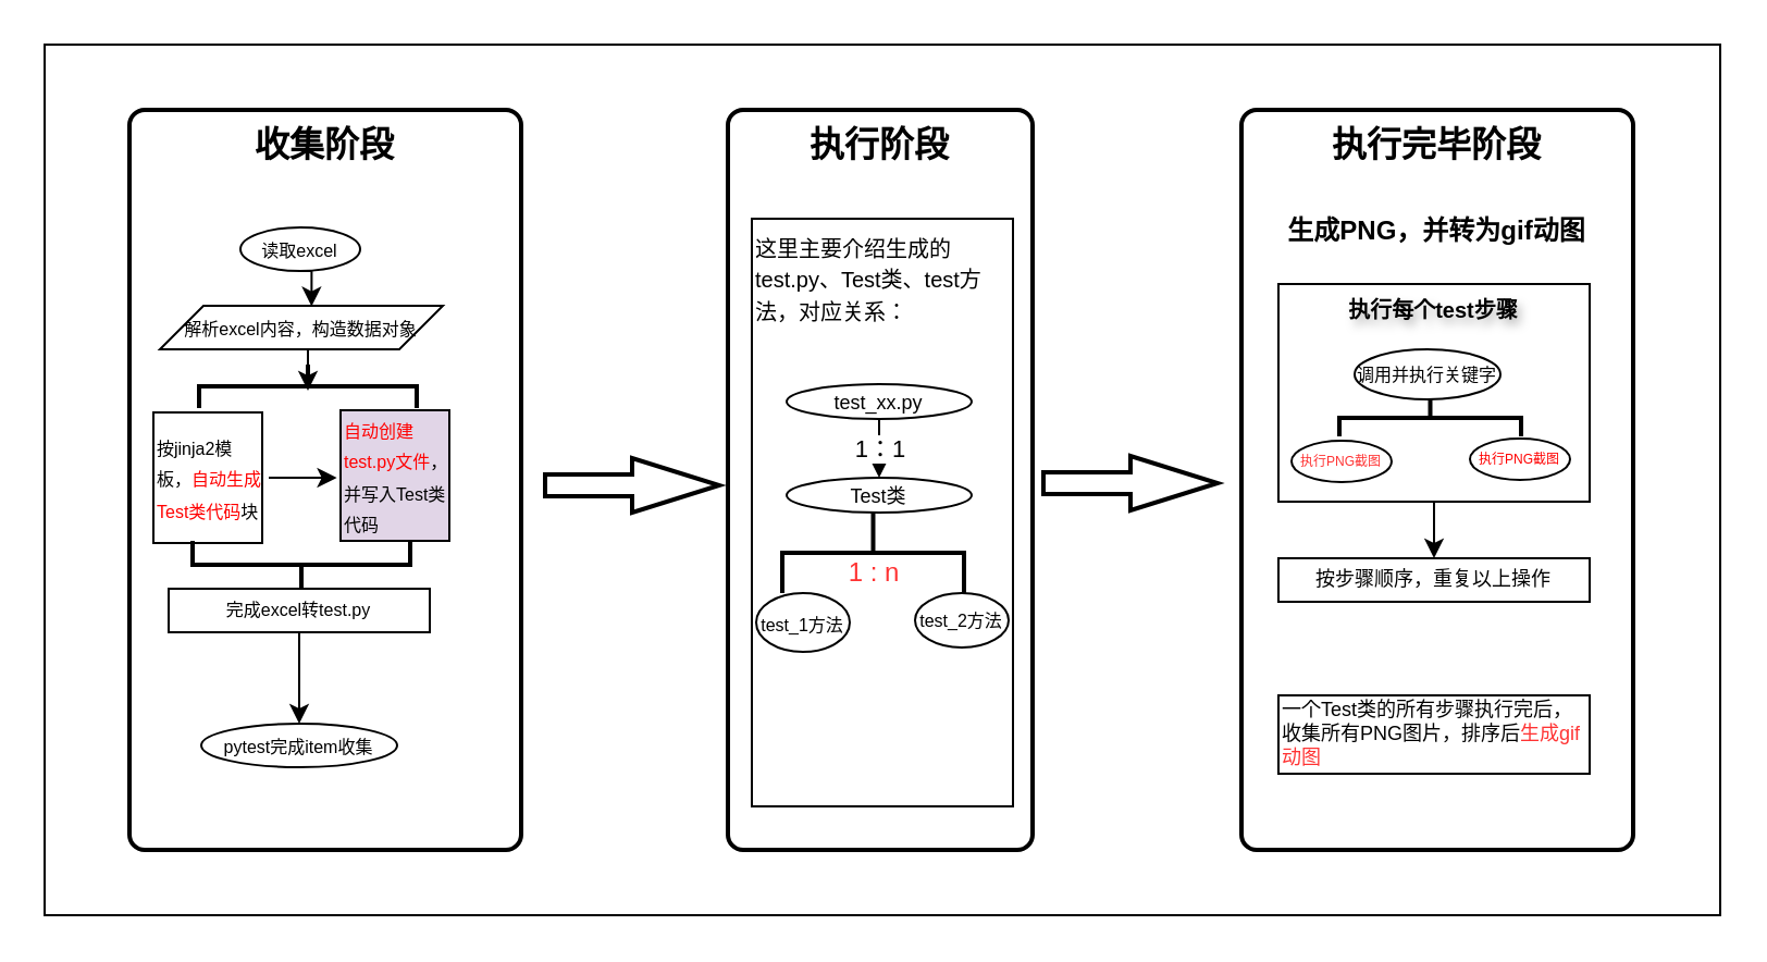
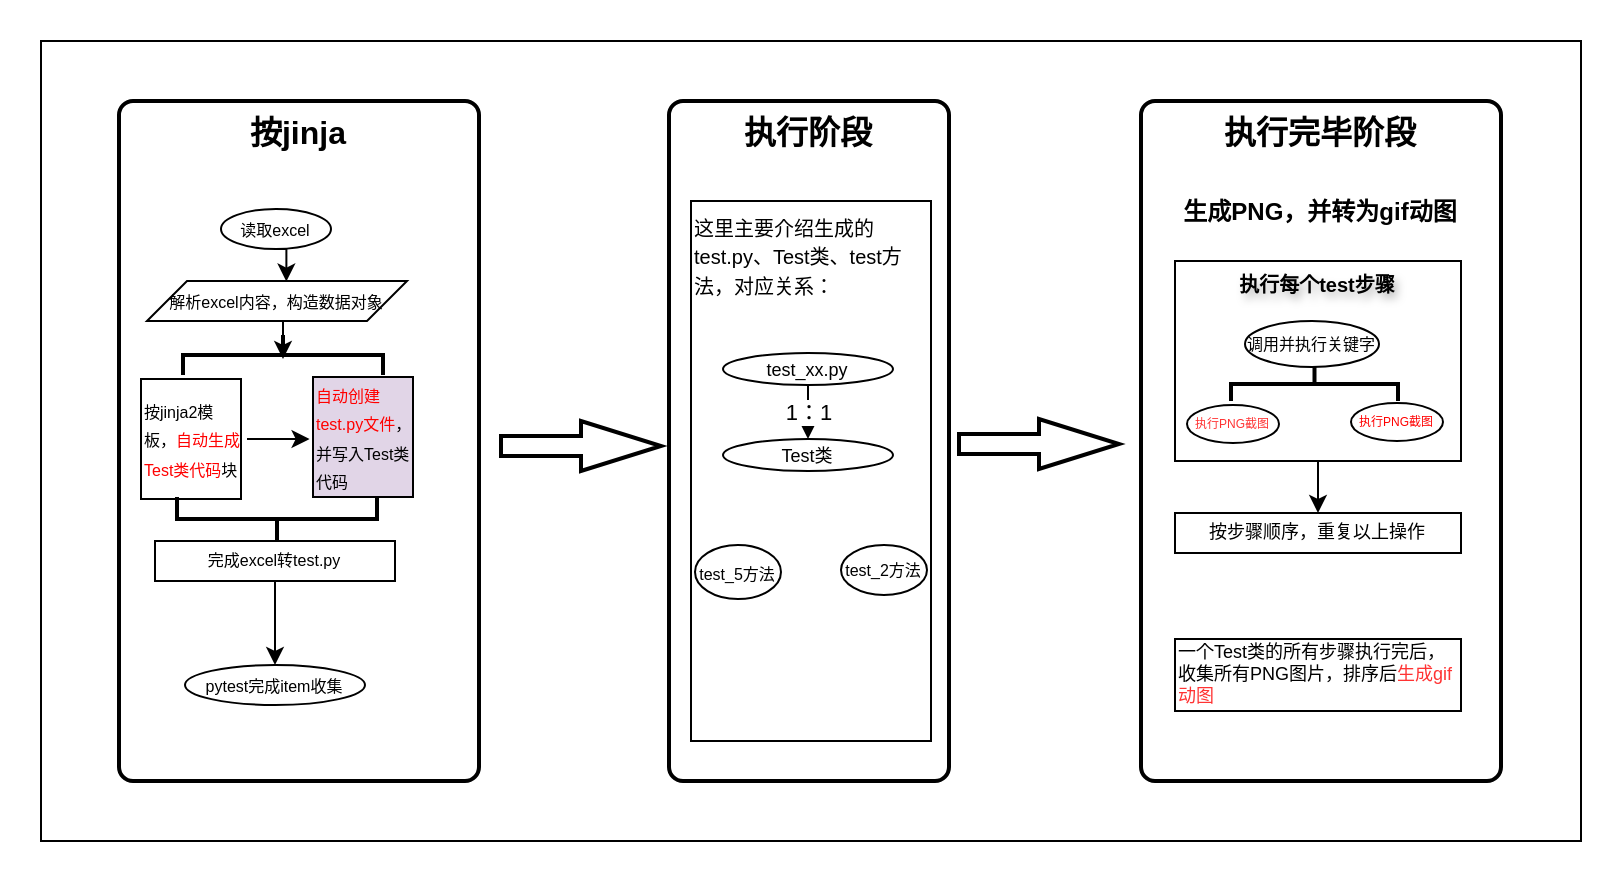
  <mxCell id="0" />
  <mxCell id="1" parent="0" />
  <mxCell id="2" value="" style="rounded=0;whiteSpace=wrap;html=1;" vertex="1" parent="1"><mxGeometry x="20" y="20" width="770" height="400" as="geometry" /></mxCell>
- <mxCell id="3" value="&lt;div style=&quot;font-size: 16px;&quot;&gt;&lt;span style=&quot;background-color: initial; font-size: 16px;&quot;&gt;收集阶段&lt;/span&gt;&lt;/div&gt;" style="rounded=1;whiteSpace=wrap;html=1;absoluteArcSize=1;arcSize=14;strokeWidth=2;align=center;verticalAlign=top;fontStyle=1;fontSize=16;" vertex="1" parent="1"><mxGeometry x="59" y="50" width="180" height="340" as="geometry" /></mxCell>
+ <mxCell id="3" value="&lt;div style=&quot;font-size: 16px;&quot;&gt;&lt;span style=&quot;background-color: initial; font-size: 16px;&quot;&gt;按jinja&lt;/span&gt;&lt;/div&gt;" style="rounded=1;whiteSpace=wrap;html=1;absoluteArcSize=1;arcSize=14;strokeWidth=2;align=center;verticalAlign=top;fontStyle=1;fontSize=16;" vertex="1" parent="1"><mxGeometry x="59" y="50" width="180" height="340" as="geometry" /></mxCell>
  <mxCell id="4" value="执行完毕阶段&lt;br&gt;&lt;br&gt;&lt;font style=&quot;font-size: 12px;&quot;&gt;生成PNG，并转为gif动图&lt;/font&gt;" style="rounded=1;whiteSpace=wrap;html=1;absoluteArcSize=1;arcSize=14;strokeWidth=2;align=center;verticalAlign=top;fontStyle=1;fontSize=16;movable=0;resizable=0;rotatable=0;deletable=0;editable=0;locked=1;connectable=0;" vertex="1" parent="1"><mxGeometry x="570" y="50" width="180" height="340" as="geometry" /></mxCell>
  <mxCell id="5" value="" style="verticalLabelPosition=bottom;verticalAlign=top;html=1;strokeWidth=2;shape=mxgraph.arrows2.arrow;dy=0.6;dx=40;notch=0;" vertex="1" parent="1"><mxGeometry x="250" y="210" width="80" height="25" as="geometry" /></mxCell>
  <mxCell id="6" value="" style="verticalLabelPosition=bottom;verticalAlign=top;html=1;strokeWidth=2;shape=mxgraph.arrows2.arrow;dy=0.6;dx=40;notch=0;" vertex="1" parent="1"><mxGeometry x="479" y="209" width="80" height="25" as="geometry" /></mxCell>
  <mxCell id="7" value="执行阶段" style="rounded=1;whiteSpace=wrap;html=1;absoluteArcSize=1;arcSize=14;strokeWidth=2;verticalAlign=top;fontStyle=1;fontSize=16;" vertex="1" parent="1"><mxGeometry x="334" y="50" width="140" height="340" as="geometry" /></mxCell>
  <mxCell id="8" value="&lt;font style=&quot;font-size: 8px;&quot;&gt;读取excel&lt;/font&gt;" style="ellipse;whiteSpace=wrap;html=1;" vertex="1" parent="1"><mxGeometry x="110" y="104" width="55" height="20" as="geometry" /></mxCell>
  <mxCell id="9" style="edgeStyle=orthogonalEdgeStyle;rounded=0;orthogonalLoop=1;jettySize=auto;html=1;exitX=0.5;exitY=1;exitDx=0;exitDy=0;entryX=0.5;entryY=0;entryDx=0;entryDy=0;" edge="1" parent="1" source="10"><mxGeometry relative="1" as="geometry"><mxPoint x="141" y="179" as="targetPoint" /></mxGeometry></mxCell>
  <mxCell id="10" value="&lt;font style=&quot;font-size: 8px;&quot;&gt;解析excel内容，构造数据对象&lt;/font&gt;" style="shape=parallelogram;perimeter=parallelogramPerimeter;whiteSpace=wrap;html=1;fixedSize=1;" vertex="1" parent="1"><mxGeometry x="73" y="140" width="130" height="20" as="geometry" /></mxCell>
  <mxCell id="11" style="edgeStyle=orthogonalEdgeStyle;rounded=0;orthogonalLoop=1;jettySize=auto;html=1;exitX=0.5;exitY=1;exitDx=0;exitDy=0;entryX=0.536;entryY=0.014;entryDx=0;entryDy=0;entryPerimeter=0;" edge="1" parent="1" source="8" target="10"><mxGeometry relative="1" as="geometry" /></mxCell>
  <mxCell id="12" value="&lt;span style=&quot;font-size: 8px;&quot;&gt;按jinja2模板，&lt;font color=&quot;#ff0000&quot;&gt;自动生成Test类代码&lt;/font&gt;块&lt;/span&gt;" style="rounded=0;whiteSpace=wrap;html=1;align=left;" vertex="1" parent="1"><mxGeometry x="70" y="189" width="50" height="60" as="geometry" /></mxCell>
  <mxCell id="13" value="" style="strokeWidth=2;html=1;shape=mxgraph.flowchart.annotation_2;align=left;labelPosition=right;pointerEvents=1;direction=south;" vertex="1" parent="1"><mxGeometry x="91" y="167" width="100" height="20" as="geometry" /></mxCell>
  <mxCell id="14" value="&lt;span style=&quot;font-size: 8px;&quot;&gt;&lt;font color=&quot;#ff0000&quot;&gt;自动创建test.py文件&lt;/font&gt;，并写入Test类代码&lt;/span&gt;" style="rounded=0;whiteSpace=wrap;html=1;align=left;fillColor=#e1d5e7;" vertex="1" parent="1"><mxGeometry x="156" y="188" width="50" height="60" as="geometry" /></mxCell>
  <mxCell id="15" style="edgeStyle=orthogonalEdgeStyle;rounded=0;orthogonalLoop=1;jettySize=auto;html=1;exitX=1;exitY=0.5;exitDx=0;exitDy=0;entryX=2.603;entryY=0.397;entryDx=0;entryDy=0;entryPerimeter=0;" edge="1" parent="1"><mxGeometry relative="1" as="geometry"><mxPoint x="123" y="219" as="sourcePoint" /><mxPoint x="154.3" y="219.06" as="targetPoint" /></mxGeometry></mxCell>
  <mxCell id="16" value="" style="strokeWidth=2;html=1;shape=mxgraph.flowchart.annotation_2;align=left;labelPosition=right;pointerEvents=1;direction=north;" vertex="1" parent="1"><mxGeometry x="88" y="248" width="100" height="22" as="geometry" /></mxCell>
  <mxCell id="17" style="edgeStyle=orthogonalEdgeStyle;rounded=0;orthogonalLoop=1;jettySize=auto;html=1;exitX=0.5;exitY=1;exitDx=0;exitDy=0;entryX=0.5;entryY=0;entryDx=0;entryDy=0;" edge="1" parent="1" source="18" target="19"><mxGeometry relative="1" as="geometry" /></mxCell>
  <mxCell id="18" value="完成excel转test.py" style="rounded=0;whiteSpace=wrap;html=1;fontSize=8;" vertex="1" parent="1"><mxGeometry x="77" y="270" width="120" height="20" as="geometry" /></mxCell>
  <mxCell id="19" value="&lt;font style=&quot;font-size: 8px;&quot;&gt;pytest完成item收集&lt;/font&gt;" style="ellipse;whiteSpace=wrap;html=1;" vertex="1" parent="1"><mxGeometry x="92" y="332" width="90" height="20" as="geometry" /></mxCell>
  <mxCell id="20" value="&lt;font style=&quot;font-size: 10px;&quot;&gt;这里主要介绍生成的test.py、Test类、test方法，对应关系：&lt;br&gt;&lt;/font&gt;&lt;br&gt;&amp;nbsp;" style="rounded=0;whiteSpace=wrap;html=1;verticalAlign=top;align=left;" vertex="1" parent="1"><mxGeometry x="345" y="100" width="120" height="270" as="geometry" /></mxCell>
  <mxCell id="21" style="edgeStyle=orthogonalEdgeStyle;rounded=0;orthogonalLoop=1;jettySize=auto;html=1;exitX=0.5;exitY=1;exitDx=0;exitDy=0;" edge="1" parent="1" source="23" target="25"><mxGeometry relative="1" as="geometry" /></mxCell>
  <mxCell id="22" value="1：1" style="edgeLabel;html=1;align=center;verticalAlign=middle;resizable=0;points=[];" vertex="1" connectable="0" parent="21"><mxGeometry relative="1" as="geometry"><mxPoint as="offset" /></mxGeometry></mxCell>
  <mxCell id="23" value="&lt;font style=&quot;font-size: 9px;&quot;&gt;test_xx.py&lt;/font&gt;" style="ellipse;whiteSpace=wrap;html=1;" vertex="1" parent="1"><mxGeometry x="361" y="176" width="85" height="16" as="geometry" /></mxCell>
- <mxCell id="24" value="&lt;font color=&quot;#ff3333&quot;&gt;1 : n&lt;/font&gt;" style="strokeWidth=2;html=1;shape=mxgraph.flowchart.annotation_2;align=center;labelPosition=center;pointerEvents=1;direction=south;verticalLabelPosition=middle;verticalAlign=bottom;fontColor=#4D4D4D;fontStyle=0" vertex="1" parent="1"><mxGeometry x="359" y="235" width="83.5" height="37" as="geometry" /></mxCell>
  <mxCell id="25" value="&lt;font style=&quot;font-size: 9px;&quot;&gt;Test类&lt;/font&gt;" style="ellipse;whiteSpace=wrap;html=1;" vertex="1" parent="1"><mxGeometry x="361" y="219" width="85" height="16" as="geometry" /></mxCell>
- <mxCell id="26" value="&lt;font style=&quot;font-size: 8px;&quot;&gt;test_1方法&lt;/font&gt;" style="ellipse;whiteSpace=wrap;html=1;" vertex="1" parent="1"><mxGeometry x="347" y="272" width="43" height="27" as="geometry" /></mxCell>
+ <mxCell id="26" value="&lt;font style=&quot;font-size: 8px;&quot;&gt;test_5方法&lt;/font&gt;" style="ellipse;whiteSpace=wrap;html=1;" vertex="1" parent="1"><mxGeometry x="347" y="272" width="43" height="27" as="geometry" /></mxCell>
  <mxCell id="27" value="&lt;font style=&quot;font-size: 8px;&quot;&gt;test_2方法&lt;/font&gt;" style="ellipse;whiteSpace=wrap;html=1;fontSize=8;" vertex="1" parent="1"><mxGeometry x="420" y="272" width="43" height="25" as="geometry" /></mxCell>
  <mxCell id="28" value="执行每个test步骤" style="rounded=0;whiteSpace=wrap;html=1;verticalAlign=top;align=center;fontStyle=1;fontSize=10;textShadow=1;movable=1;resizable=1;rotatable=1;deletable=1;editable=1;locked=0;connectable=1;" vertex="1" parent="1"><mxGeometry x="587" y="130" width="143" height="100" as="geometry" /></mxCell>
  <mxCell id="29" value="&lt;font style=&quot;font-size: 8px;&quot;&gt;调用并执行关键字&lt;/font&gt;" style="ellipse;whiteSpace=wrap;html=1;fontSize=8;" vertex="1" parent="1"><mxGeometry x="622" y="160" width="67" height="23" as="geometry" /></mxCell>
  <mxCell id="30" value="&lt;font color=&quot;#ff3333&quot; style=&quot;font-size: 6px;&quot;&gt;执行PNG截图&lt;/font&gt;" style="ellipse;whiteSpace=wrap;html=1;fontSize=6;" vertex="1" parent="1"><mxGeometry x="593" y="202" width="46" height="19" as="geometry" /></mxCell>
  <mxCell id="31" value="" style="strokeWidth=2;html=1;shape=mxgraph.flowchart.annotation_2;align=center;labelPosition=center;pointerEvents=1;direction=south;verticalLabelPosition=middle;verticalAlign=bottom;fontColor=#4D4D4D;fontStyle=0" vertex="1" parent="1"><mxGeometry x="615" y="183" width="83.5" height="17" as="geometry" /></mxCell>
  <mxCell id="32" value="&lt;font color=&quot;#ff0000&quot; style=&quot;font-size: 6px;&quot;&gt;执行PNG截图&lt;/font&gt;" style="ellipse;whiteSpace=wrap;html=1;fontSize=6;" vertex="1" parent="1"><mxGeometry x="675" y="201" width="46" height="19" as="geometry" /></mxCell>
  <mxCell id="33" value="按步骤顺序，重复以上操作" style="rounded=0;whiteSpace=wrap;html=1;fontSize=9;" vertex="1" parent="1"><mxGeometry x="587" y="256" width="143" height="20" as="geometry" /></mxCell>
  <mxCell id="34" value="" style="endArrow=classic;html=1;rounded=0;exitX=0.5;exitY=1;exitDx=0;exitDy=0;entryX=0.5;entryY=0;entryDx=0;entryDy=0;" edge="1" parent="1" source="28" target="33"><mxGeometry width="50" height="50" relative="1" as="geometry"><mxPoint x="630.5" y="305" as="sourcePoint" /><mxPoint x="680.5" y="255" as="targetPoint" /></mxGeometry></mxCell>
  <mxCell id="35" value="一个Test类的所有步骤执行完后，&lt;br style=&quot;font-size: 9px;&quot;&gt;收集所有PNG图片，排序后&lt;font color=&quot;#ff3333&quot;&gt;生成gif动图&lt;/font&gt;" style="rounded=0;whiteSpace=wrap;html=1;fontSize=9;align=left;" vertex="1" parent="1"><mxGeometry x="587" y="319" width="143" height="36" as="geometry" /></mxCell>
